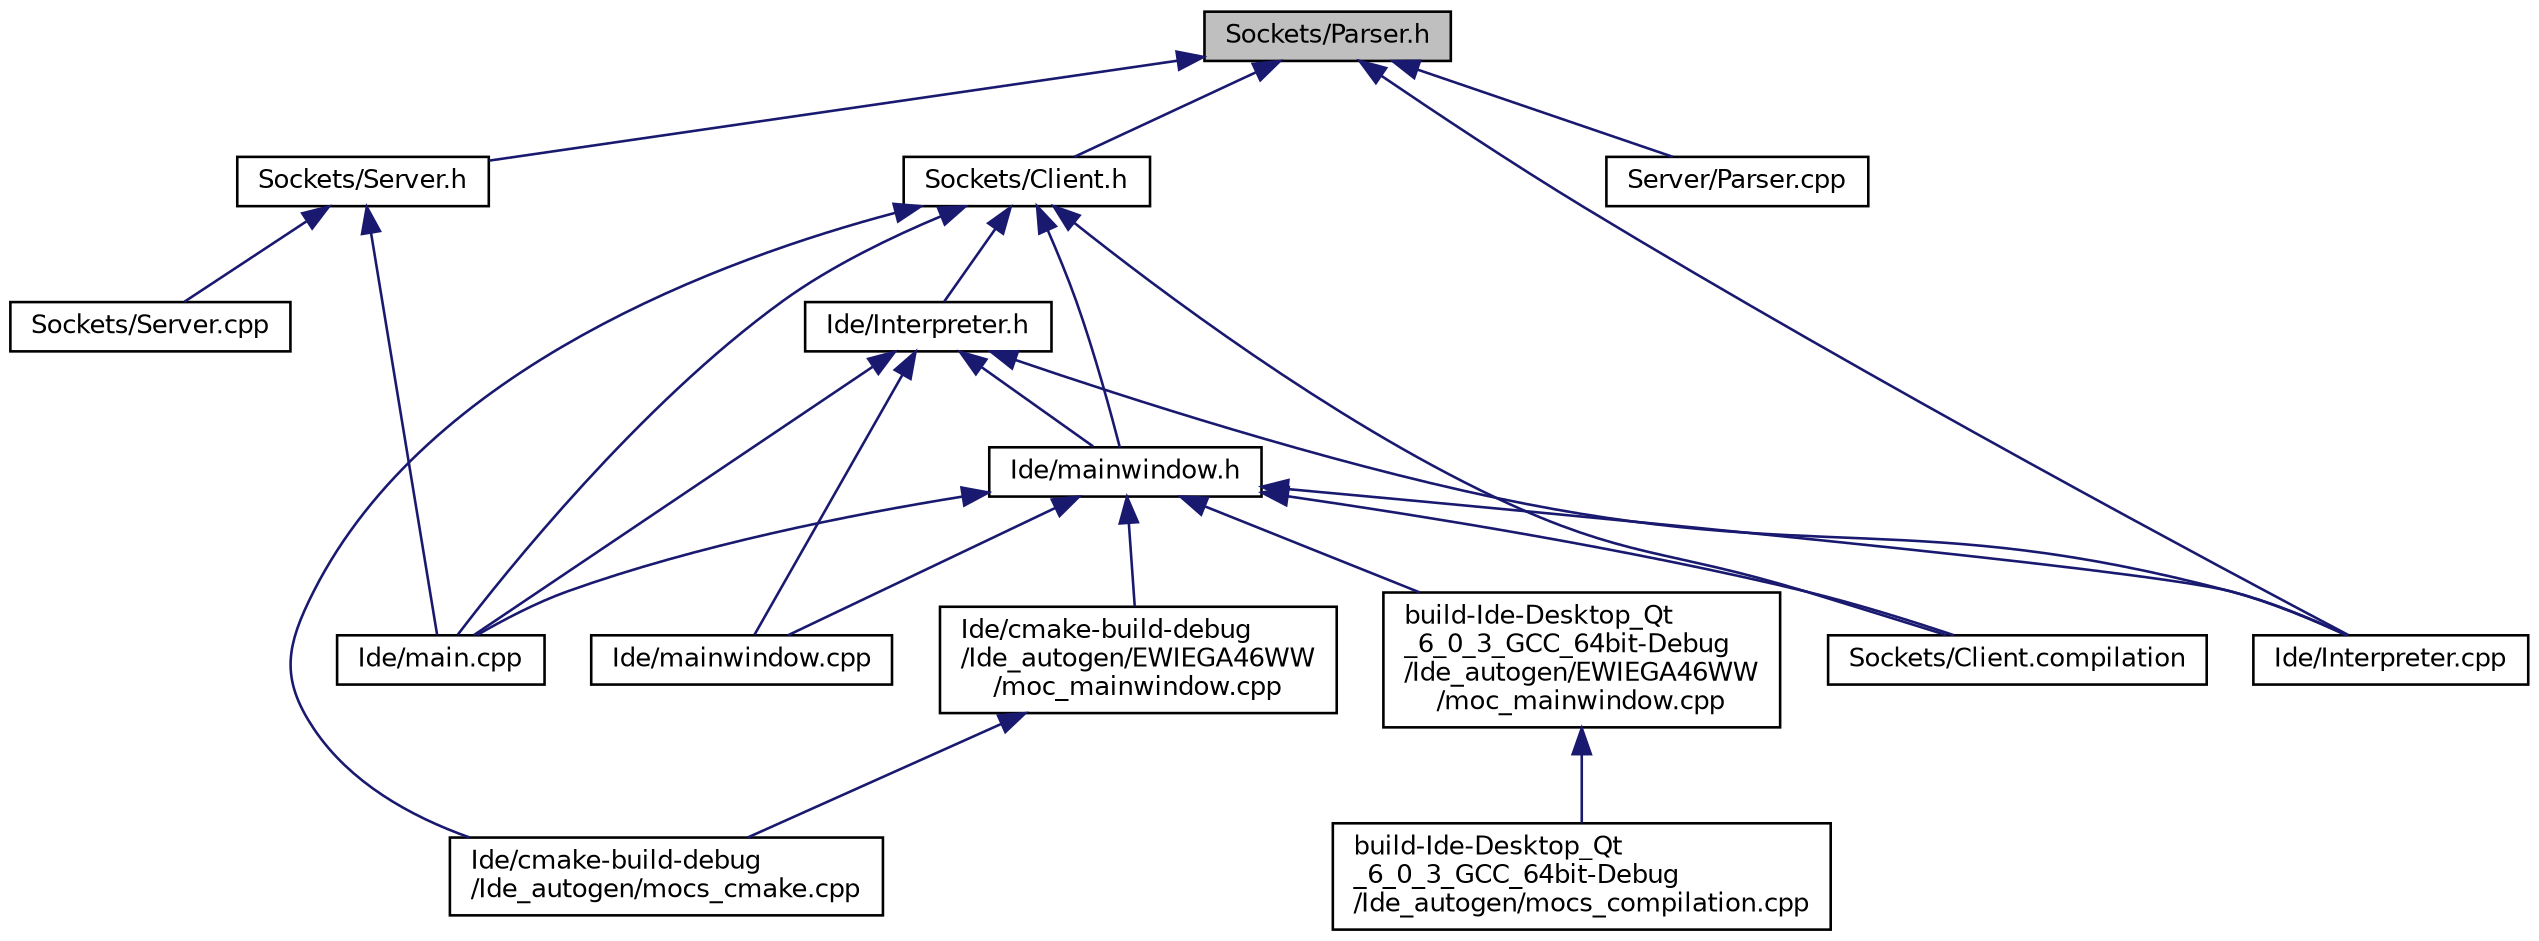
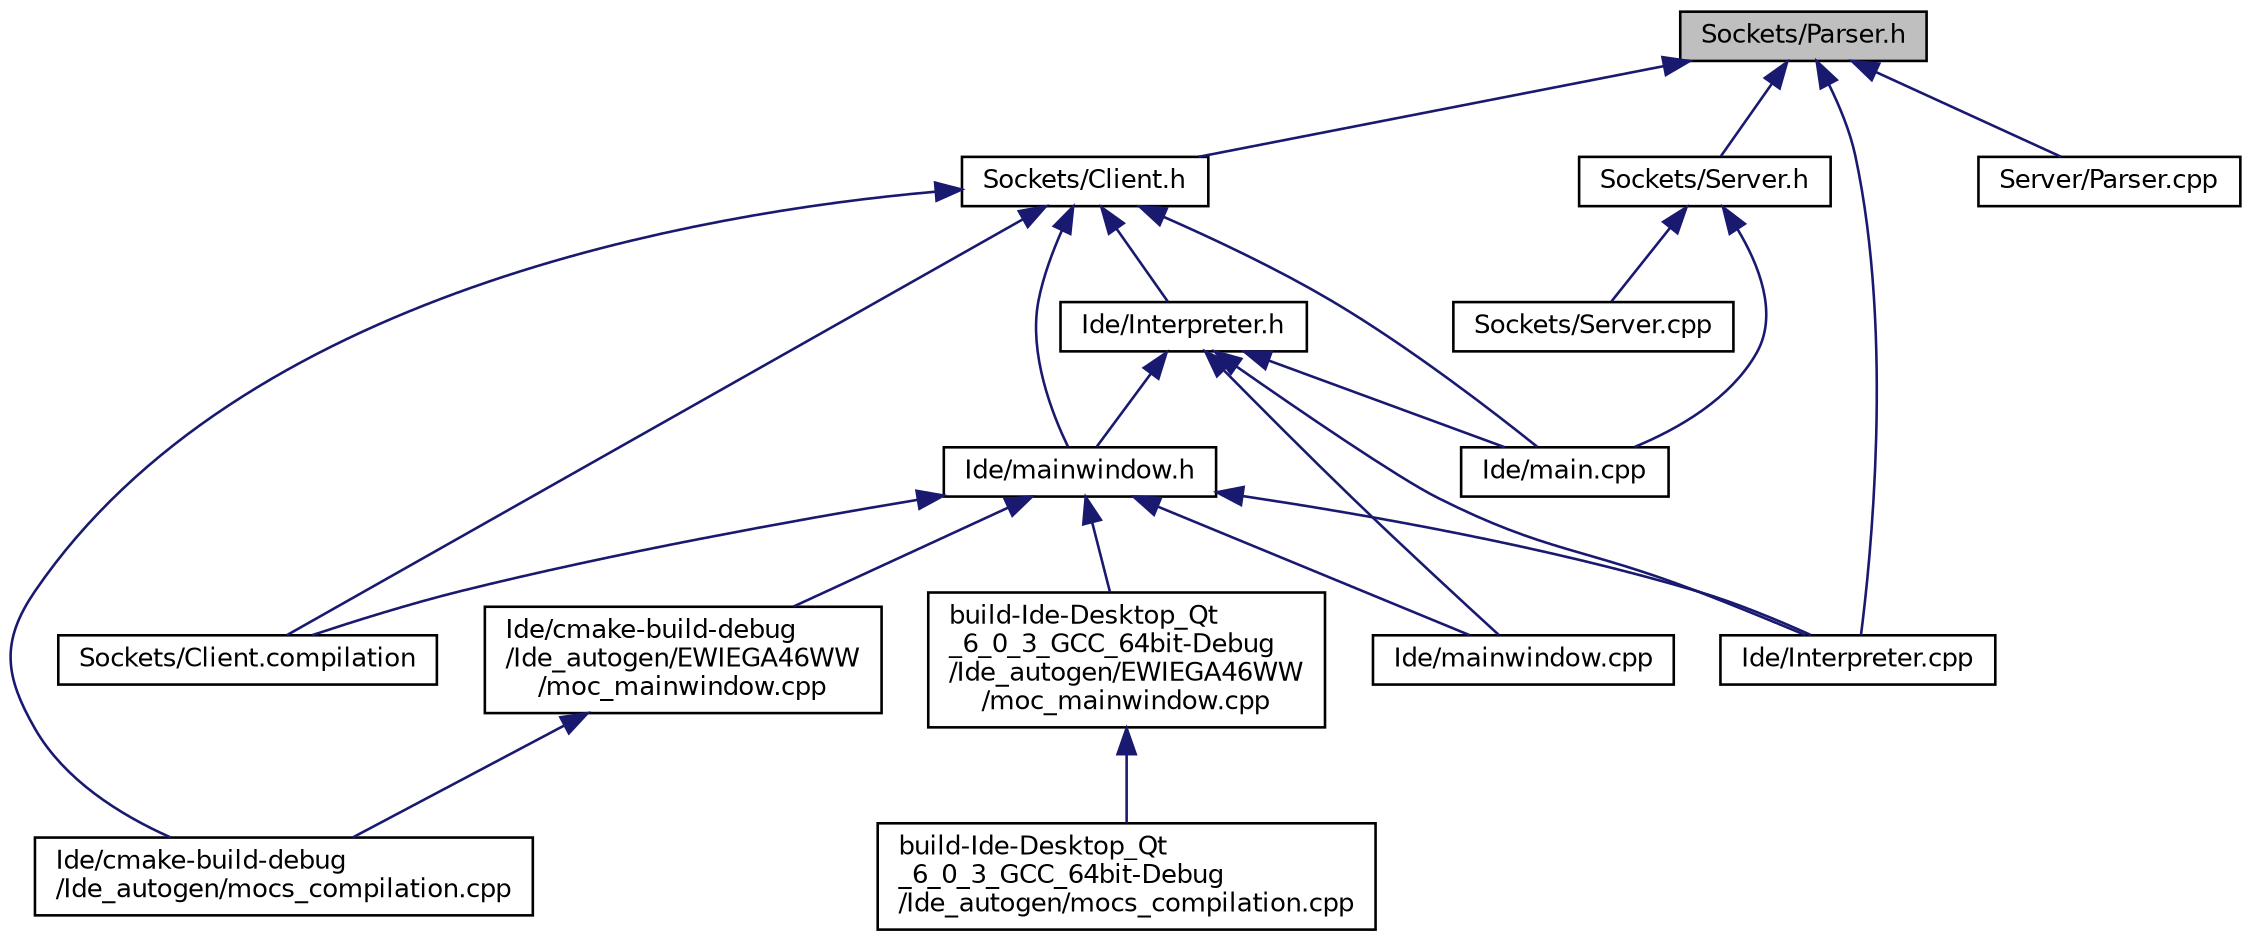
  digraph {
    node [color=black fillcolor=white fontname=Helvetica fontsize=10 shape=record style=filled]
    edge [color=midnightblue dir=back fontname=Helvetica fontsize=10 labelfontname=Helvetica labelfontsize=10 style=solid]
    n1 [fillcolor=grey75 fontcolor=black height=0.2 label="Sockets/Parser.h" width=0.4]
    n2 [height=0.2 label="Sockets/Client.h" width=0.4]
    n3 [height=0.2 label="Ide/Interpreter.cpp" width=0.4]
    n4 [height=0.2 label="Sockets/Server.h" width=0.4]
    n5 [height=0.2 label="Server/Parser.cpp" width=0.4]
    n6 [height=0.2 label="Ide/main.cpp" width=0.4]
    n7 [height=0.2 label="Ide/Interpreter.h" width=0.4]
    n8 [height=0.2 label="Ide/mainwindow.h" width=0.4]
    n9 [height=0.2 label="Sockets/Client.compilation" width=0.4]
-   n10 [height=0.2 label="Ide/cmake-build-debug\l/Ide_autogen/mocs_cmake.cpp" width=0.4]
+   n10 [height=0.2 label="Ide/cmake-build-debug\l/Ide_autogen/mocs_compilation.cpp" width=0.4]
    n11 [height=0.2 label="Sockets/Server.cpp" width=0.4]
    n12 [height=0.2 label="Ide/mainwindow.cpp" width=0.4]
    n13 [height=0.2 label="build-Ide-Desktop_Qt\l_6_0_3_GCC_64bit-Debug\l/Ide_autogen/EWIEGA46WW\l/moc_mainwindow.cpp" width=0.4]
    n14 [height=0.2 label="Ide/cmake-build-debug\l/Ide_autogen/EWIEGA46WW\l/moc_mainwindow.cpp" width=0.4]
    n15 [height=0.2 label="build-Ide-Desktop_Qt\l_6_0_3_GCC_64bit-Debug\l/Ide_autogen/mocs_compilation.cpp" width=0.4]
    n1 -> n2
    n1 -> n3
    n1 -> n4
    n1 -> n5
    n2 -> n6
    n2 -> n7
    n2 -> n8
    n2 -> n9
    n2 -> n10
    n4 -> n6
    n4 -> n11
    n7 -> n3
    n7 -> n6
    n7 -> n8
    n7 -> n12
    n8 -> n3
-   n8 -> n6
    n8 -> n9
    n8 -> n12
    n8 -> n13
    n8 -> n14
    n13 -> n15
    n14 -> n10
  }
